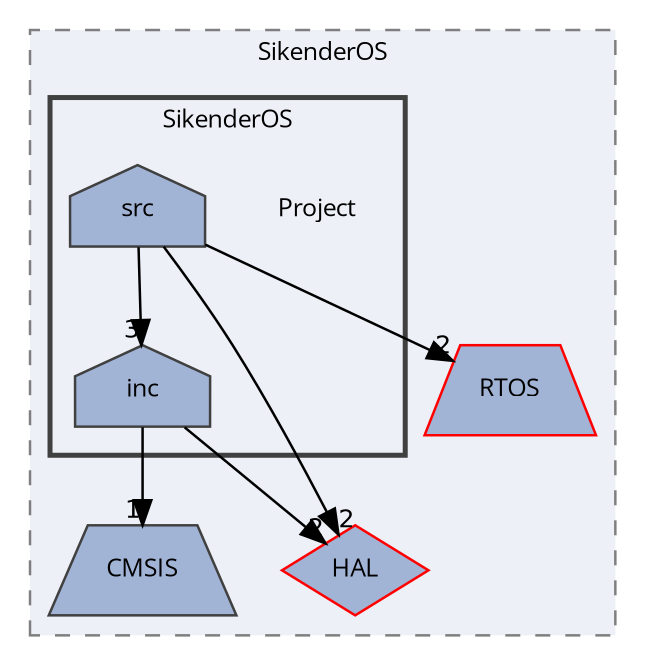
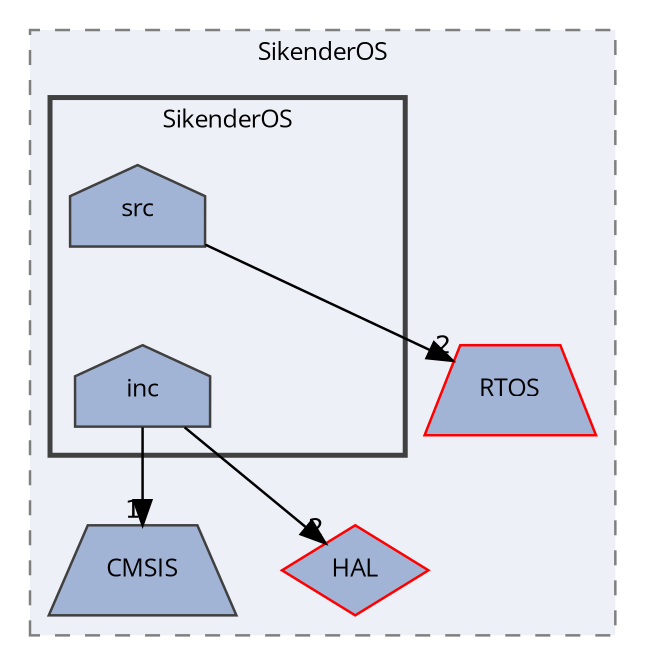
  digraph {
    compound=true
    fontname="Open Sans"
    node [fontname="Open Sans" fontsize=10 shape=house color=grey25 fillcolor="#a2b4d6" style="filled,"]
    edge [fontname="Open Sans" fontsize=10 headlabel=2 labeldistance=1.5 labelfontname=Helvetica labelfontsize=10]
-   n1 [label=Project shape=plaintext color="" fillcolor="" style=""]
    n2 [label=inc]
    n3 [label=src]
    n4 [color=red label=HAL shape=diamond]
    n5 [label=CMSIS shape=trapezium]
    n6 [color=red label=RTOS shape=trapezium]
    subgraph cluster_1 {
      bgcolor="#edf0f7"
      fontsize=10
      label=SikenderOS
      pencolor=grey50
      style="filled,dashed,"
      n4
      n5
      n6
      subgraph cluster_2 {
        bgcolor="#edf0f7"
        fontsize=10
        pencolor=grey25
        style="filled,bold,"
-       n1
        n2
        n3
      }
    }
    n2 -> n4
    n2 -> n5 [headlabel=1]
-   n3 -> n2 [headlabel=3]
-   n3 -> n4
    n3 -> n6
  }
